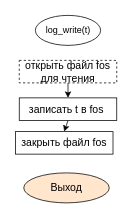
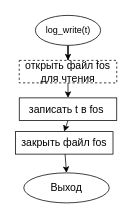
  <mxCell id="0" />
  <mxCell id="1" parent="0" />
+ <mxCell id="2" value="" style="edgeStyle=orthogonalEdgeStyle;rounded=0;orthogonalLoop=1;jettySize=auto;html=1;fontSize=14;" edge="1" parent="1" source="3" target="5"><mxGeometry relative="1" as="geometry" /></mxCell>
  <mxCell id="3" value="log_write(t)" style="ellipse;whiteSpace=wrap;html=1;" vertex="1" parent="1"><mxGeometry x="46.5" y="20" width="87" height="40" as="geometry" /></mxCell>
- <mxCell id="4" value="Выход" style="ellipse;whiteSpace=wrap;html=1;fontSize=14;fillColor=#ffe6cc;" vertex="1" parent="1"><mxGeometry x="31" y="230" width="114" height="40" as="geometry" /></mxCell>
+ <mxCell id="4" value="Выход" style="ellipse;whiteSpace=wrap;html=1;fontSize=14;" vertex="1" parent="1"><mxGeometry x="31" y="230" width="114" height="40" as="geometry" /></mxCell>
  <mxCell id="5" value="открыть файл fos для чтения" style="rounded=0;whiteSpace=wrap;html=1;fontSize=14;dashed=1;" vertex="1" parent="1"><mxGeometry x="25" y="80" width="130" height="30" as="geometry" /></mxCell>
  <mxCell id="6" value="записать t в fos&amp;nbsp;" style="rounded=0;whiteSpace=wrap;html=1;fontSize=14;" vertex="1" parent="1"><mxGeometry x="25" y="130" width="130" height="30" as="geometry" /></mxCell>
  <mxCell id="7" value="закрыть файл fos" style="rounded=0;whiteSpace=wrap;html=1;fontSize=14;" vertex="1" parent="1"><mxGeometry x="20" y="175" width="130" height="30" as="geometry" /></mxCell>
+ <mxCell id="8" value="" style="endArrow=classic;html=1;fontSize=14;entryX=0.5;entryY=0;entryDx=0;entryDy=0;" edge="1" parent="1" source="7" target="4"><mxGeometry width="50" height="50" relative="1" as="geometry"><mxPoint x="25" y="350" as="sourcePoint" /><mxPoint x="75" y="300" as="targetPoint" /></mxGeometry></mxCell>
  <mxCell id="9" value="" style="endArrow=classic;html=1;fontSize=14;entryX=0.5;entryY=0;entryDx=0;entryDy=0;exitX=0.5;exitY=1;exitDx=0;exitDy=0;" edge="1" parent="1" source="6" target="7"><mxGeometry width="50" height="50" relative="1" as="geometry"><mxPoint x="-115" y="240" as="sourcePoint" /><mxPoint x="-65" y="190" as="targetPoint" /></mxGeometry></mxCell>
  <mxCell id="10" value="" style="endArrow=classic;html=1;fontSize=14;entryX=0.5;entryY=0;entryDx=0;entryDy=0;exitX=0.5;exitY=1;exitDx=0;exitDy=0;" edge="1" parent="1" source="5" target="6"><mxGeometry width="50" height="50" relative="1" as="geometry"><mxPoint x="-205" y="210" as="sourcePoint" /><mxPoint x="-155" y="160" as="targetPoint" /></mxGeometry></mxCell>
